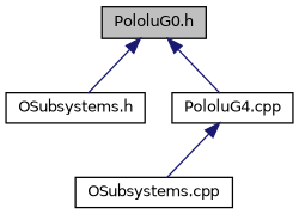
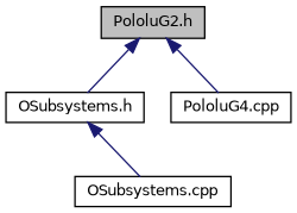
  digraph {
    node [color=black fillcolor=white fontname=Helvetica fontsize=10 shape=record style=filled]
    edge [color=midnightblue dir=back fontname=Helvetica fontsize=10 labelfontname=Helvetica labelfontsize=10 style=solid]
-   n1 [fillcolor=grey75 fontcolor=black height=0.2 label="PololuG0.h" width=0.4]
+   n1 [fillcolor=grey75 fontcolor=black height=0.2 label="PololuG2.h" width=0.4]
    n2 [height=0.2 label="OSubsystems.h" width=0.4]
    n3 [height=0.2 label="PololuG4.cpp" width=0.4]
    n4 [height=0.2 label="OSubsystems.cpp" width=0.4]
    n1 -> n2
    n1 -> n3
-   n3 -> n4
+   n2 -> n4
  }
